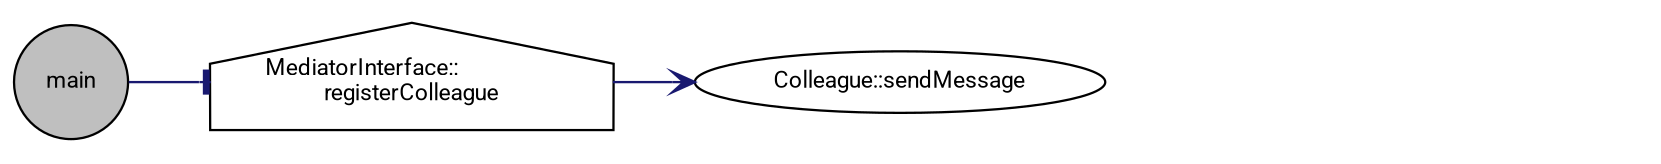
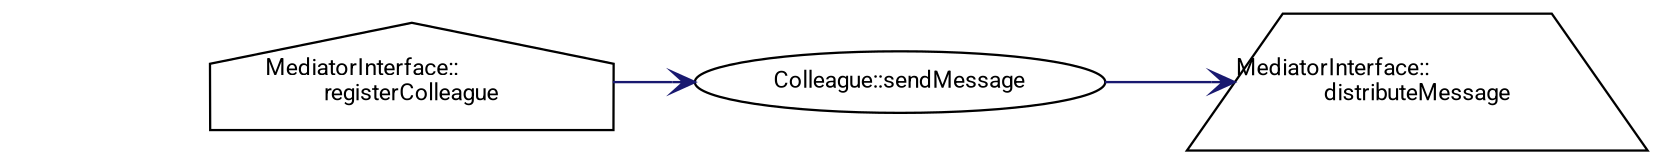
  digraph {
    fontname=Roboto
    rankdir=LR
    node [color=black fillcolor=white fontname=Roboto fontsize=10 style=filled]
    edge [arrowhead=vee color=midnightblue fontname=Roboto fontsize=10 labelfontname=Helvetica labelfontsize=10 style=solid]
-   n1 [fillcolor=grey75 fontcolor=black height=0.2 label=main shape=circle width=0.4]
    n2 [height=0.2 label="MediatorInterface::\lregisterColleague" shape=house width=0.4]
    n3 [height=0.2 label="Colleague::sendMessage" shape=ellipse width=0.4]
-   n1 -> n2 [arrowhead=tee]
+   n4 [height=0.2 label="MediatorInterface::\ldistributeMessage" shape=trapezium width=0.4]
    n2 -> n3
+   n3 -> n4
  }
